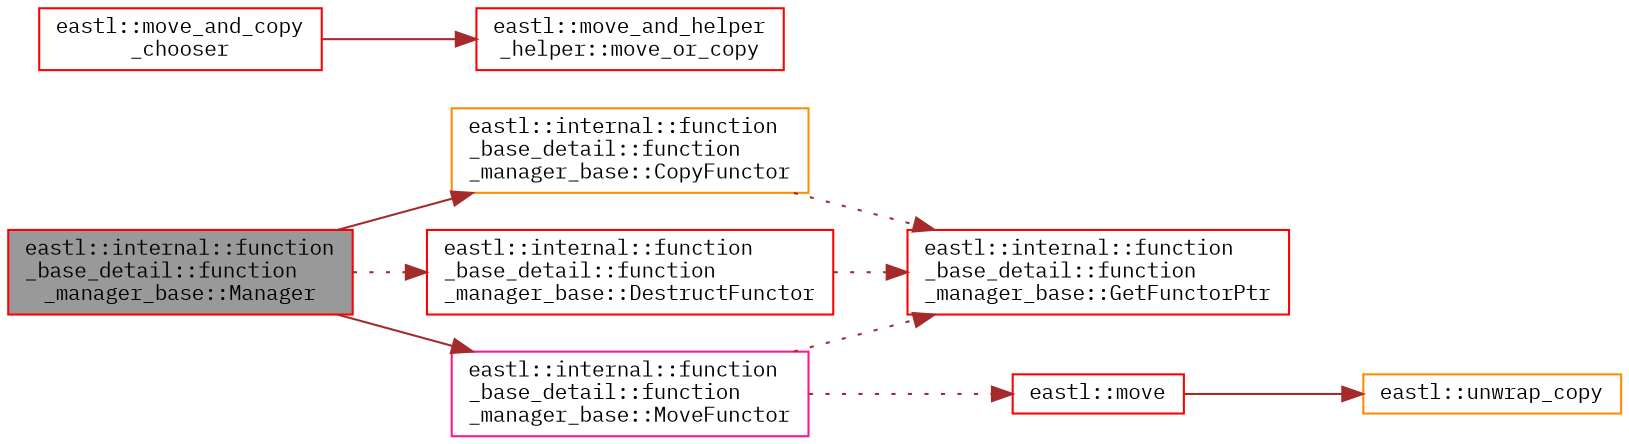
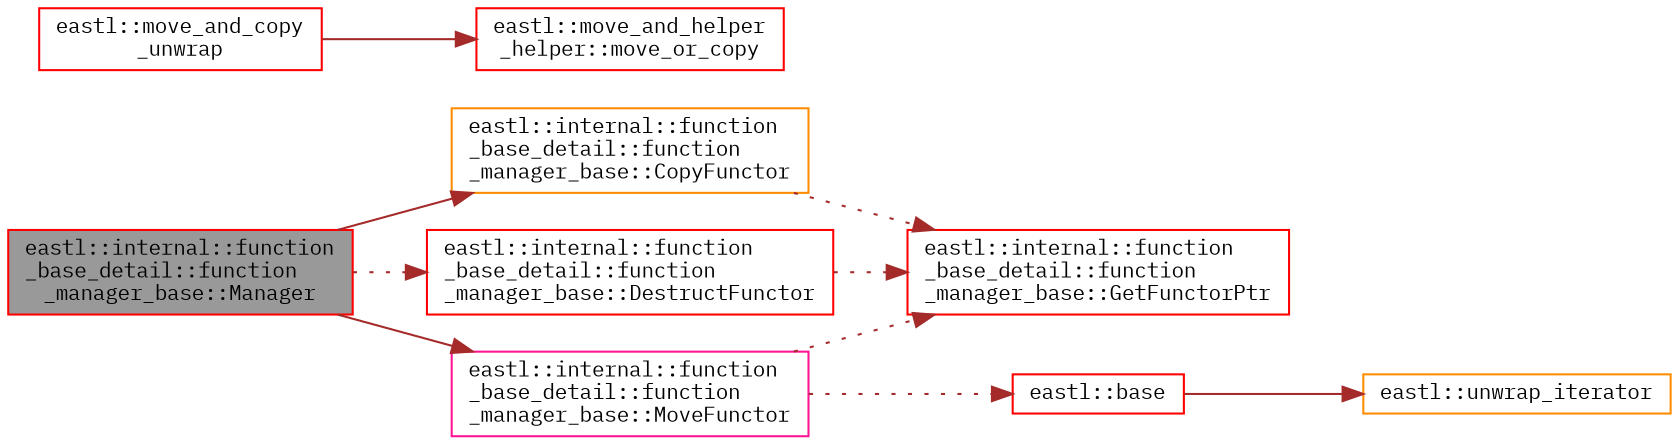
  digraph {
    fontname="IBM Plex Mono"
    rankdir=LR
    node [color=red fillcolor=white fontname="IBM Plex Mono" fontsize=10 shape=box style=filled]
    edge [color=brown fontname="IBM Plex Mono" fontsize=10 labelfontname=Helvetica labelfontsize=10 style=dotted]
    n1 [fillcolor=grey60 fontcolor=black height=0.2 label="eastl::internal::function\l_base_detail::function\l_manager_base::Manager" width=0.4]
    n2 [color=darkorange height=0.2 label="eastl::internal::function\l_base_detail::function\l_manager_base::CopyFunctor" width=0.4]
    n3 [height=0.2 label="eastl::internal::function\l_base_detail::function\l_manager_base::DestructFunctor" width=0.4]
    n4 [color=deeppink height=0.2 label="eastl::internal::function\l_base_detail::function\l_manager_base::MoveFunctor" width=0.4]
    n5 [height=0.2 label="eastl::internal::function\l_base_detail::function\l_manager_base::GetFunctorPtr" width=0.4]
-   n6 [height=0.2 label="eastl::move" width=0.4]
-   n7 [color=darkorange height=0.2 label="eastl::unwrap_copy" width=0.4]
-   n8 [height=0.2 label="eastl::move_and_copy\l_chooser" width=0.4]
+   n6 [height=0.2 label="eastl::base" width=0.4]
+   n7 [color=darkorange height=0.2 label="eastl::unwrap_iterator" width=0.4]
+   n8 [height=0.2 label="eastl::move_and_copy\l_unwrap" width=0.4]
    n9 [height=0.2 label="eastl::move_and_helper\l_helper::move_or_copy" width=0.4]
    n1 -> n2 [style=solid]
    n1 -> n3
    n1 -> n4 [style=solid]
    n2 -> n5
    n3 -> n5
    n4 -> n5
    n4 -> n6
    n6 -> n7 [style=solid]
    n8 -> n9 [style=solid]
  }
